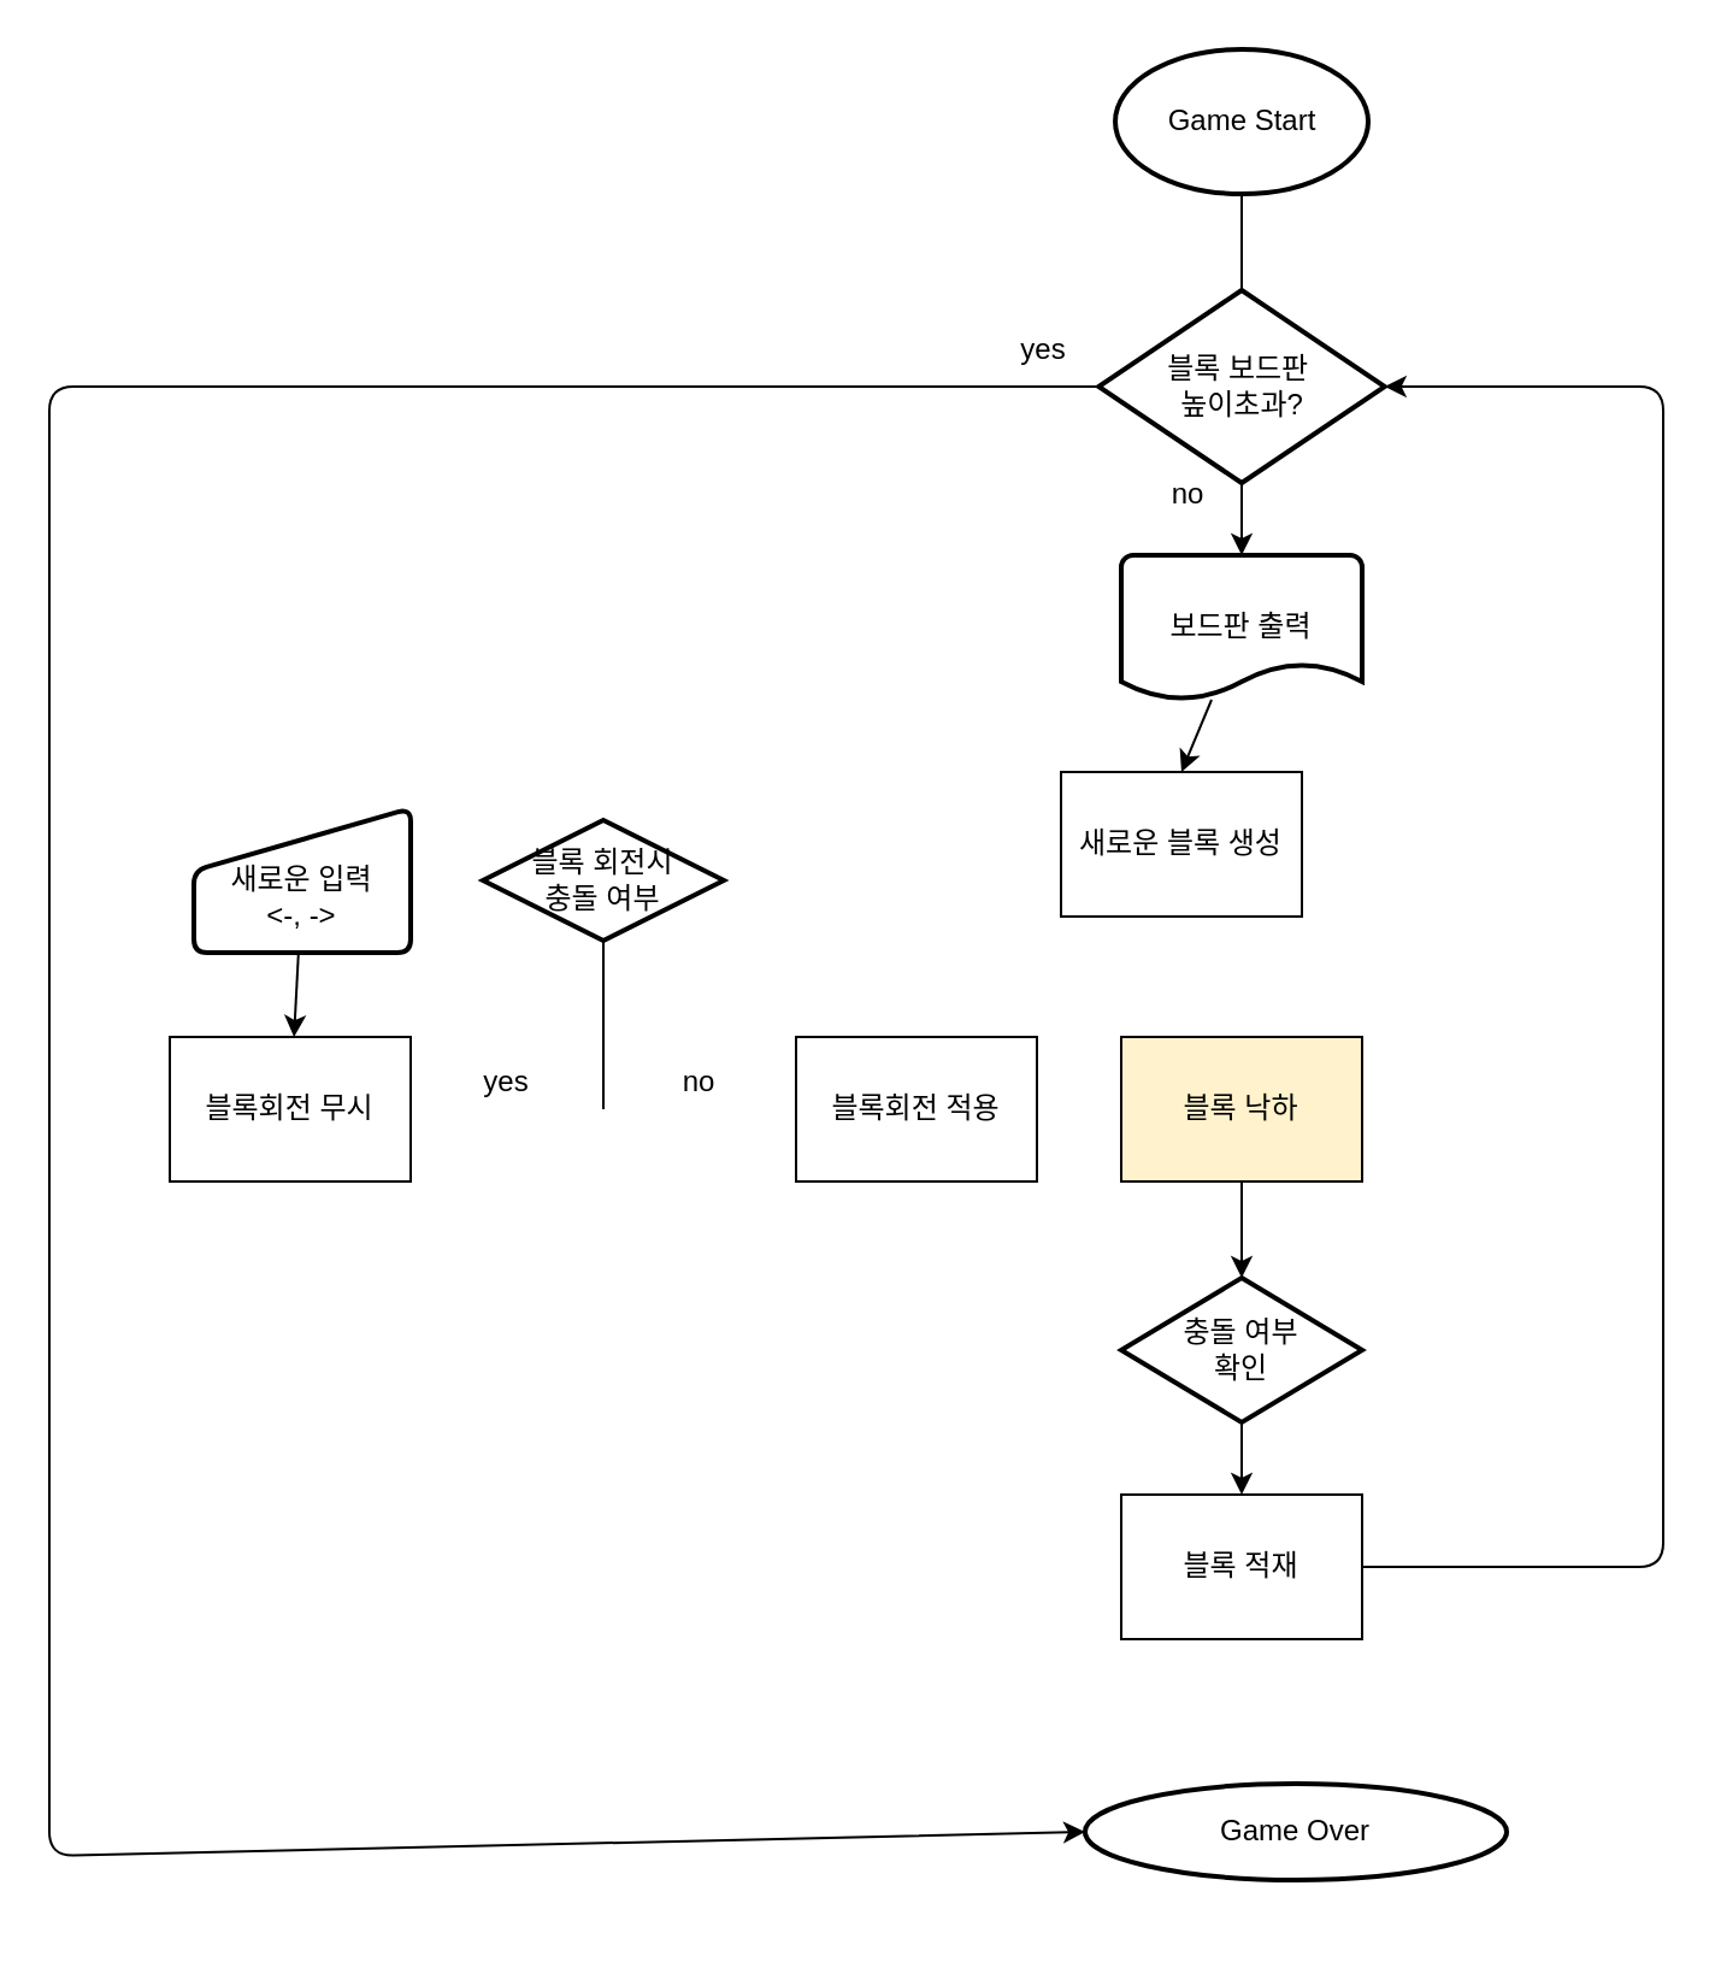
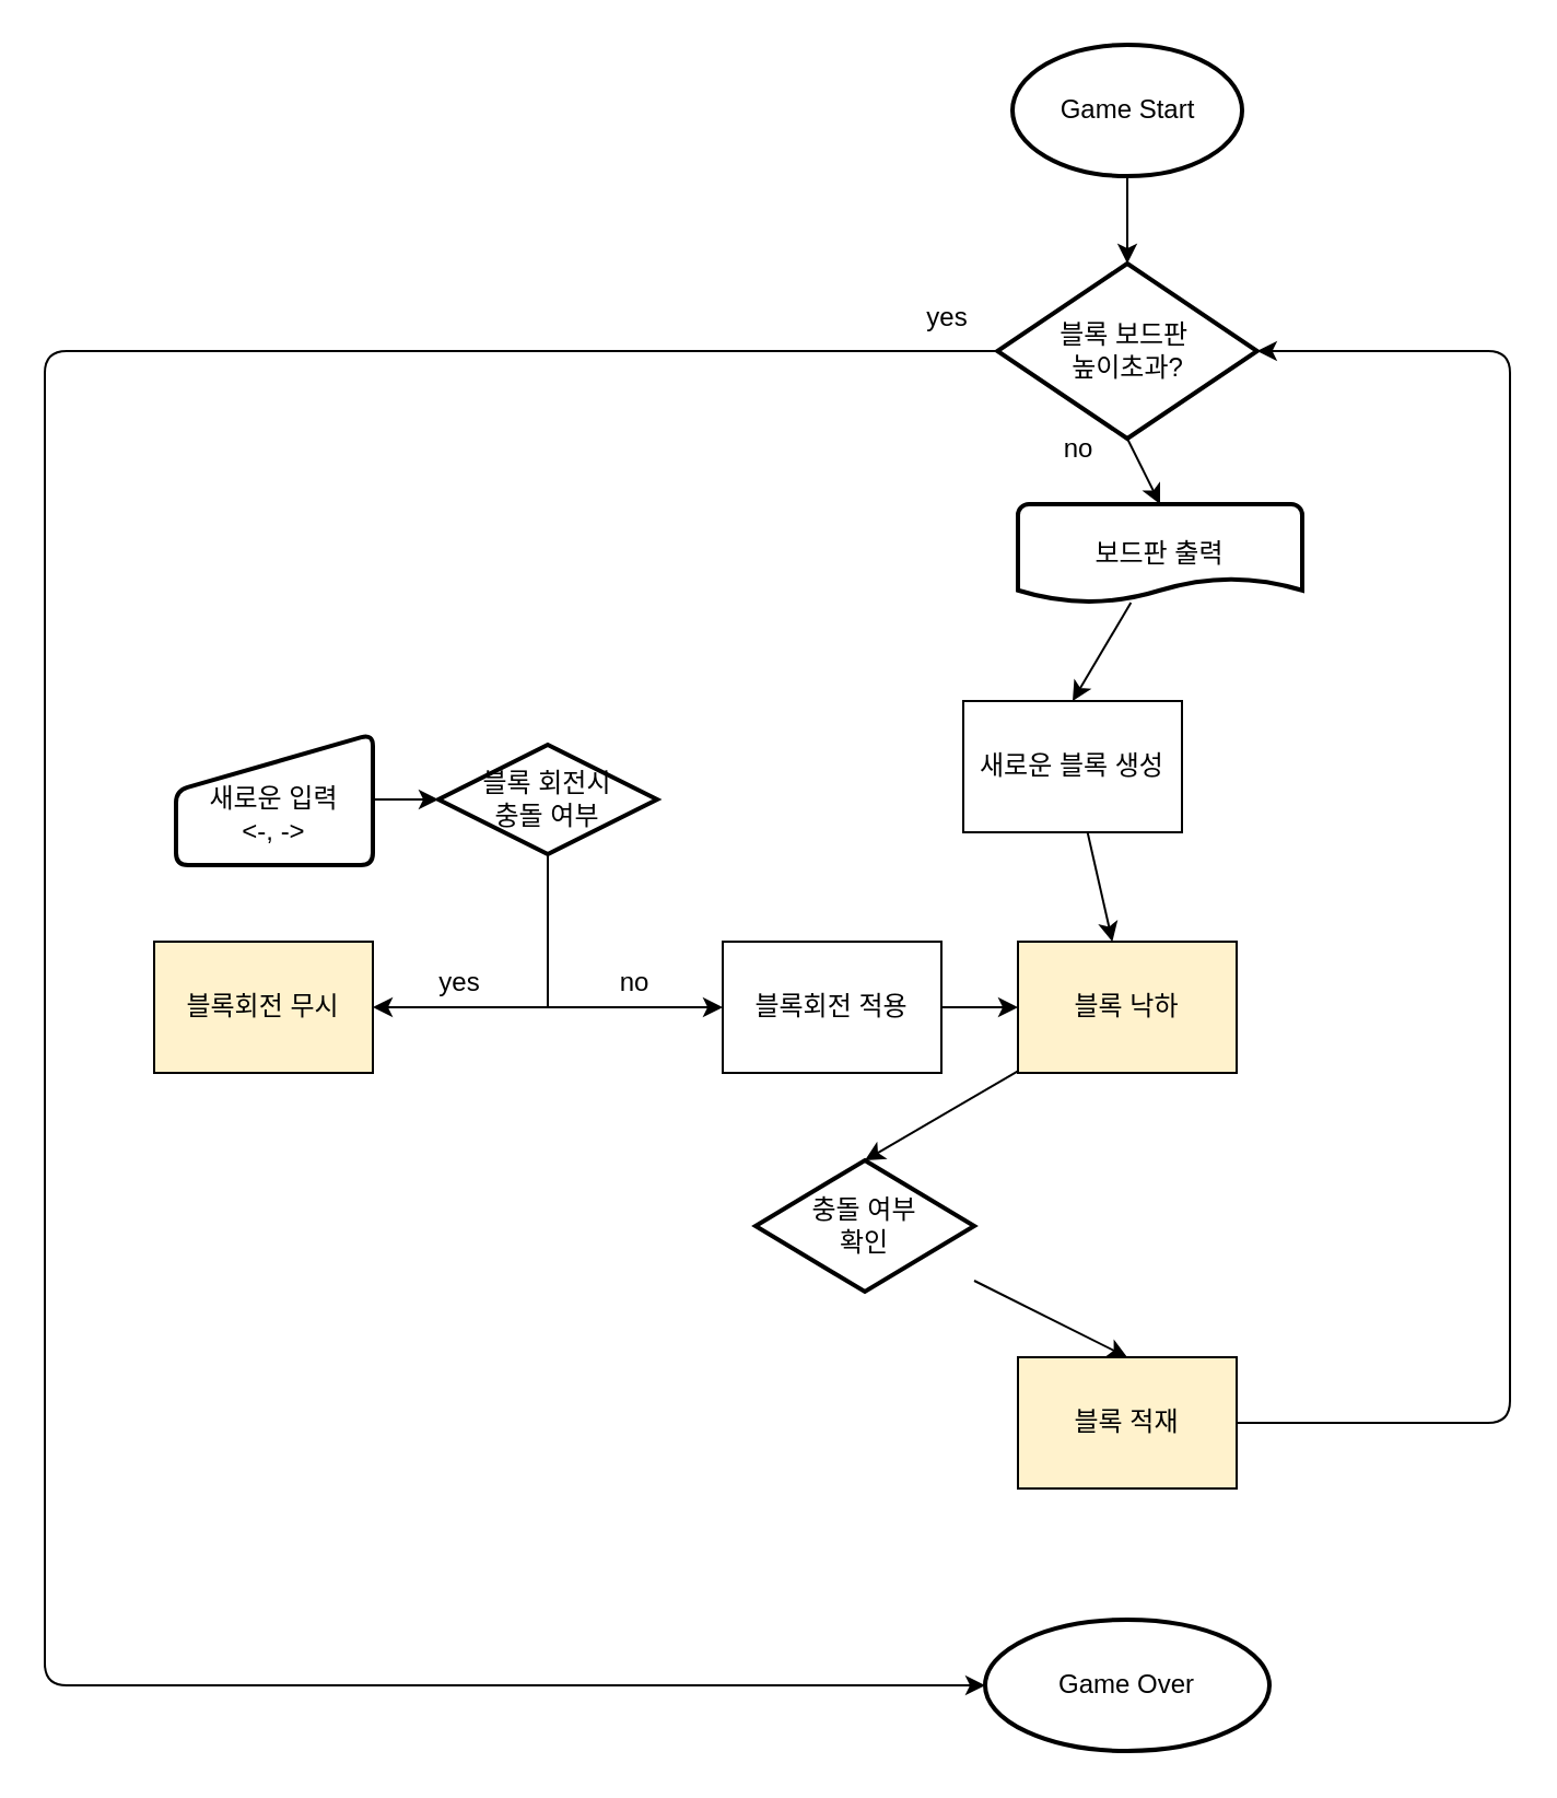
  <mxCell id="0" />
  <mxCell id="1" parent="0" />
  <mxCell id="2" value="Game Start" style="strokeWidth=2;html=1;shape=mxgraph.flowchart.start_1;whiteSpace=wrap;" parent="1" vertex="1"><mxGeometry x="462.51" y="20" width="105" height="60" as="geometry" /></mxCell>
- <mxCell id="3" value="Game Over" style="strokeWidth=2;html=1;shape=mxgraph.flowchart.start_1;whiteSpace=wrap;" vertex="1" parent="1"><mxGeometry x="450" y="740" width="175" height="40" as="geometry" /></mxCell>
+ <mxCell id="3" value="Game Over" style="strokeWidth=2;html=1;shape=mxgraph.flowchart.start_1;whiteSpace=wrap;" vertex="1" parent="1"><mxGeometry x="450" y="740" width="130" height="60" as="geometry" /></mxCell>
  <mxCell id="4" style="edgeStyle=none;html=1;entryX=0.5;entryY=0;entryDx=0;entryDy=0;" edge="1" parent="1" source="5" target="8"><mxGeometry relative="1" as="geometry" /></mxCell>
- <mxCell id="5" value="보드판 출력" style="strokeWidth=2;html=1;shape=mxgraph.flowchart.document2;whiteSpace=wrap;size=0.25;" vertex="1" parent="1"><mxGeometry x="465" y="230" width="100" height="60" as="geometry" /></mxCell>
+ <mxCell id="5" value="보드판 출력" style="strokeWidth=2;html=1;shape=mxgraph.flowchart.document2;whiteSpace=wrap;size=0.25;" vertex="1" parent="1"><mxGeometry x="465" y="230" width="130" height="45" as="geometry" /></mxCell>
  <mxCell id="6" value="&lt;div&gt;&lt;br&gt;&lt;/div&gt;새로운 입력&lt;div&gt;&amp;lt;-, -&amp;gt;&lt;/div&gt;" style="html=1;strokeWidth=2;shape=manualInput;whiteSpace=wrap;rounded=1;size=26;arcSize=11;" vertex="1" parent="1"><mxGeometry x="80" y="335" width="90" height="60" as="geometry" /></mxCell>
+ <mxCell id="7" style="edgeStyle=none;html=1;" edge="1" parent="1" source="8" target="9"><mxGeometry relative="1" as="geometry" /></mxCell>
  <mxCell id="8" value="새로운 블록 생성" style="rounded=0;whiteSpace=wrap;html=1;" vertex="1" parent="1"><mxGeometry x="440" y="320" width="100" height="60" as="geometry" /></mxCell>
  <mxCell id="9" value="블록 낙하" style="rounded=0;whiteSpace=wrap;html=1;fillColor=#fff2cc;" vertex="1" parent="1"><mxGeometry x="465" y="430" width="100" height="60" as="geometry" /></mxCell>
  <mxCell id="10" style="edgeStyle=none;html=1;entryX=0.5;entryY=0;entryDx=0;entryDy=0;" edge="1" parent="1" source="11" target="13"><mxGeometry relative="1" as="geometry" /></mxCell>
- <mxCell id="11" value="충돌 여부&lt;br&gt;확인" style="strokeWidth=2;html=1;shape=mxgraph.flowchart.decision;whiteSpace=wrap;" vertex="1" parent="1"><mxGeometry x="465" y="530" width="100" height="60" as="geometry" /></mxCell>
+ <mxCell id="11" value="충돌 여부&lt;br&gt;확인" style="strokeWidth=2;html=1;shape=mxgraph.flowchart.decision;whiteSpace=wrap;" vertex="1" parent="1"><mxGeometry x="345" y="530" width="100" height="60" as="geometry" /></mxCell>
  <mxCell id="12" style="edgeStyle=none;html=1;entryX=1;entryY=0.5;entryDx=0;entryDy=0;entryPerimeter=0;" edge="1" parent="1" source="13" target="17"><mxGeometry relative="1" as="geometry"><mxPoint x="680" y="100" as="targetPoint" /><Array as="points"><mxPoint x="690" y="650" /><mxPoint x="690" y="160" /></Array></mxGeometry></mxCell>
- <mxCell id="13" value="블록 적재" style="rounded=0;whiteSpace=wrap;html=1;" vertex="1" parent="1"><mxGeometry x="465" y="620" width="100" height="60" as="geometry" /></mxCell>
+ <mxCell id="13" value="블록 적재" style="rounded=0;whiteSpace=wrap;html=1;fillColor=#fff2cc;" vertex="1" parent="1"><mxGeometry x="465" y="620" width="100" height="60" as="geometry" /></mxCell>
+ <mxCell id="14" style="edgeStyle=none;html=1;entryX=0;entryY=0.5;entryDx=0;entryDy=0;" edge="1" parent="1" source="15" target="9"><mxGeometry relative="1" as="geometry" /></mxCell>
  <mxCell id="15" value="블록회전 적용" style="rounded=0;whiteSpace=wrap;html=1;" vertex="1" parent="1"><mxGeometry x="330" y="430" width="100" height="60" as="geometry" /></mxCell>
  <mxCell id="16" style="edgeStyle=none;html=1;exitX=0;exitY=0.5;exitDx=0;exitDy=0;exitPerimeter=0;entryX=0;entryY=0.5;entryDx=0;entryDy=0;entryPerimeter=0;" edge="1" parent="1" source="17" target="3"><mxGeometry relative="1" as="geometry"><mxPoint x="20" y="790" as="targetPoint" /><Array as="points"><mxPoint x="20" y="160" /><mxPoint x="20" y="770" /></Array></mxGeometry></mxCell>
  <mxCell id="17" value="블록 보드판&amp;nbsp;&lt;div&gt;높이초과?&lt;/div&gt;" style="strokeWidth=2;html=1;shape=mxgraph.flowchart.decision;whiteSpace=wrap;" vertex="1" parent="1"><mxGeometry x="455.63" y="120" width="118.75" height="80" as="geometry" /></mxCell>
  <mxCell id="18" style="edgeStyle=none;html=1;entryX=0.5;entryY=0;entryDx=0;entryDy=0;entryPerimeter=0;" edge="1" parent="1" source="9" target="11"><mxGeometry relative="1" as="geometry" /></mxCell>
  <mxCell id="19" value="블록 회전시&lt;div&gt;충돌 여부&lt;/div&gt;" style="strokeWidth=2;html=1;shape=mxgraph.flowchart.decision;whiteSpace=wrap;" vertex="1" parent="1"><mxGeometry x="200" y="340" width="100" height="50" as="geometry" /></mxCell>
- <mxCell id="20" value="블록회전 무시" style="rounded=0;whiteSpace=wrap;html=1;" vertex="1" parent="1"><mxGeometry x="70" y="430" width="100" height="60" as="geometry" /></mxCell>
+ <mxCell id="20" value="블록회전 무시" style="rounded=0;whiteSpace=wrap;html=1;fillColor=#fff2cc;" vertex="1" parent="1"><mxGeometry x="70" y="430" width="100" height="60" as="geometry" /></mxCell>
  <mxCell id="21" value="yes" style="text;html=1;align=center;verticalAlign=middle;whiteSpace=wrap;rounded=0;" vertex="1" parent="1"><mxGeometry x="180" y="434" width="60" height="30" as="geometry" /></mxCell>
  <mxCell id="22" value="no" style="text;html=1;align=center;verticalAlign=middle;whiteSpace=wrap;rounded=0;" vertex="1" parent="1"><mxGeometry x="260" y="434" width="60" height="30" as="geometry" /></mxCell>
  <mxCell id="23" value="" style="endArrow=none;html=1;entryX=0.5;entryY=1;entryDx=0;entryDy=0;entryPerimeter=0;" edge="1" parent="1" target="19"><mxGeometry width="50" height="50" relative="1" as="geometry"><mxPoint x="250" y="460" as="sourcePoint" /><mxPoint x="430" y="370" as="targetPoint" /></mxGeometry></mxCell>
- <mxCell id="25" style="edgeStyle=none;html=1;" edge="1" parent="1" source="6" target="20"><mxGeometry relative="1" as="geometry" /></mxCell>
- <mxCell id="26" style="edgeStyle=none;html=1;entryX=0.5;entryY=0;entryDx=0;entryDy=0;entryPerimeter=0;endArrow=none;" edge="1" parent="1" source="2" target="17"><mxGeometry relative="1" as="geometry" /></mxCell>
+ <mxCell id="24" value="" style="endArrow=classic;startArrow=classic;html=1;exitX=1;exitY=0.5;exitDx=0;exitDy=0;entryX=0;entryY=0.5;entryDx=0;entryDy=0;" edge="1" parent="1" source="20" target="15"><mxGeometry width="50" height="50" relative="1" as="geometry"><mxPoint x="380" y="420" as="sourcePoint" /><mxPoint x="430" y="370" as="targetPoint" /><Array as="points"><mxPoint y="460" x="210" /></Array></mxGeometry></mxCell>
+ <mxCell id="25" style="edgeStyle=none;html=1;entryX=0;entryY=0.5;entryDx=0;entryDy=0;entryPerimeter=0;" edge="1" parent="1" source="6" target="19"><mxGeometry relative="1" as="geometry" /></mxCell>
+ <mxCell id="26" style="edgeStyle=none;html=1;entryX=0.5;entryY=0;entryDx=0;entryDy=0;entryPerimeter=0;" edge="1" parent="1" source="2" target="17"><mxGeometry relative="1" as="geometry" /></mxCell>
  <mxCell id="27" style="edgeStyle=none;html=1;exitX=0.5;exitY=1;exitDx=0;exitDy=0;exitPerimeter=0;entryX=0.5;entryY=0;entryDx=0;entryDy=0;entryPerimeter=0;" edge="1" parent="1" source="17" target="5"><mxGeometry relative="1" as="geometry" /></mxCell>
  <mxCell id="28" value="no" style="text;html=1;align=center;verticalAlign=middle;whiteSpace=wrap;rounded=0;" vertex="1" parent="1"><mxGeometry x="462.51" y="190" width="60" height="30" as="geometry" /></mxCell>
  <mxCell id="29" value="yes" style="text;html=1;align=center;verticalAlign=middle;whiteSpace=wrap;rounded=0;" vertex="1" parent="1"><mxGeometry x="402.51" y="130" width="60" height="30" as="geometry" /></mxCell>
